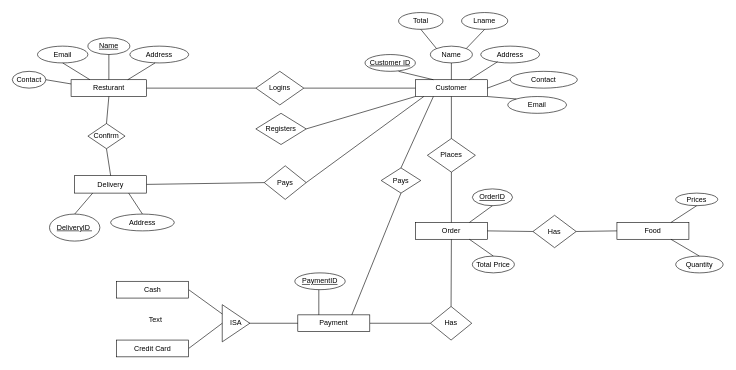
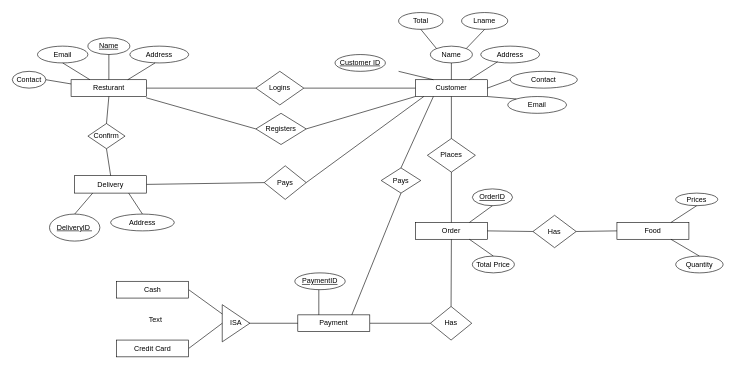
  <mxCell id="0" />
  <mxCell id="1" parent="0" />
  <mxCell id="2" value="" style="group" vertex="1" connectable="0" parent="1"><mxGeometry y="20" width="942" height="168" as="geometry" x="20" /></mxCell>
  <mxCell id="3" value="Contact" style="ellipse;whiteSpace=wrap;html=1;" vertex="1" parent="2"><mxGeometry y="98" width="56" height="28" as="geometry" /></mxCell>
  <mxCell id="4" value="Resturant" style="rounded=0;whiteSpace=wrap;html=1;" vertex="1" parent="2"><mxGeometry x="98" y="112" width="126" height="28" as="geometry" /></mxCell>
  <mxCell id="5" value="Email" style="ellipse;whiteSpace=wrap;html=1;" vertex="1" parent="2"><mxGeometry x="42" y="56" width="84" height="28" as="geometry" /></mxCell>
  <mxCell id="6" value="" style="endArrow=none;html=1;entryX=1;entryY=0.5;entryDx=0;entryDy=0;exitX=0;exitY=0.25;exitDx=0;exitDy=0;" edge="1" parent="2" source="4" target="3"><mxGeometry width="50" height="50" relative="1" as="geometry"><mxPoint x="98" y="126" as="sourcePoint" /><mxPoint x="106" y="84" as="targetPoint" /></mxGeometry></mxCell>
  <mxCell id="7" value="&lt;u&gt;Name&lt;/u&gt;" style="ellipse;whiteSpace=wrap;html=1;" vertex="1" parent="2"><mxGeometry x="126" y="42" width="70" height="28" as="geometry" /></mxCell>
  <mxCell id="8" value="" style="endArrow=none;html=1;" edge="1" parent="2"><mxGeometry width="50" height="50" relative="1" as="geometry"><mxPoint x="161" y="70" as="sourcePoint" /><mxPoint x="161" y="112" as="targetPoint" /></mxGeometry></mxCell>
  <mxCell id="9" value="Address" style="ellipse;whiteSpace=wrap;html=1;" vertex="1" parent="2"><mxGeometry x="196" y="56" width="98" height="28" as="geometry" /></mxCell>
  <mxCell id="10" value="" style="endArrow=none;html=1;exitX=0.75;exitY=0;exitDx=0;exitDy=0;" edge="1" parent="2" source="4"><mxGeometry width="50" height="50" relative="1" as="geometry"><mxPoint x="219" y="109" as="sourcePoint" /><mxPoint x="238" y="84" as="targetPoint" /></mxGeometry></mxCell>
  <mxCell id="11" value="" style="endArrow=none;html=1;entryX=0.5;entryY=1;entryDx=0;entryDy=0;exitX=0.25;exitY=0;exitDx=0;exitDy=0;" edge="1" parent="2" source="4" target="5"><mxGeometry width="50" height="50" relative="1" as="geometry"><mxPoint x="112" y="98" as="sourcePoint" /><mxPoint x="140" y="62" as="targetPoint" /></mxGeometry></mxCell>
  <mxCell id="12" value="Logins" style="rhombus;whiteSpace=wrap;html=1;" vertex="1" parent="2"><mxGeometry x="406" y="98" width="80" height="56" as="geometry" /></mxCell>
  <mxCell id="13" value="" style="endArrow=none;html=1;exitX=1;exitY=0.5;exitDx=0;exitDy=0;entryX=0;entryY=0.5;entryDx=0;entryDy=0;" edge="1" parent="2" source="4" target="12"><mxGeometry width="50" height="50" relative="1" as="geometry"><mxPoint x="336" y="126" as="sourcePoint" /><mxPoint x="386" y="76" as="targetPoint" /></mxGeometry></mxCell>
  <mxCell id="14" value="Customer" style="rounded=0;whiteSpace=wrap;html=1;" vertex="1" parent="2"><mxGeometry x="672" y="112" width="120" height="28" as="geometry" /></mxCell>
  <mxCell id="15" value="" style="endArrow=none;html=1;exitX=1;exitY=0.5;exitDx=0;exitDy=0;entryX=0;entryY=0.5;entryDx=0;entryDy=0;" edge="1" parent="2" source="12" target="14"><mxGeometry width="50" height="50" relative="1" as="geometry"><mxPoint x="574" y="126" as="sourcePoint" /><mxPoint x="624" y="76" as="targetPoint" /></mxGeometry></mxCell>
  <mxCell id="16" value="Email" style="ellipse;whiteSpace=wrap;html=1;" vertex="1" parent="2"><mxGeometry x="826" y="140" width="98" height="28" as="geometry" /></mxCell>
  <mxCell id="17" value="Contact" style="ellipse;whiteSpace=wrap;html=1;" vertex="1" parent="2"><mxGeometry x="830" y="98" width="112" height="28" as="geometry" /></mxCell>
  <mxCell id="18" value="Address" style="ellipse;whiteSpace=wrap;html=1;" vertex="1" parent="2"><mxGeometry x="781" y="56" width="98" height="28" as="geometry" /></mxCell>
  <mxCell id="19" value="Name" style="ellipse;whiteSpace=wrap;html=1;" vertex="1" parent="2"><mxGeometry x="697" y="56" width="70" height="28" as="geometry" /></mxCell>
  <mxCell id="20" value="Total" style="ellipse;whiteSpace=wrap;html=1;" vertex="1" parent="2"><mxGeometry x="644" width="74" height="28" as="geometry" /></mxCell>
  <mxCell id="21" value="Lname" style="ellipse;whiteSpace=wrap;html=1;" vertex="1" parent="2"><mxGeometry x="749" width="77" height="28" as="geometry" /></mxCell>
- <mxCell id="22" value="&lt;u&gt;Customer ID&lt;/u&gt;" style="ellipse;whiteSpace=wrap;html=1;" vertex="1" parent="2"><mxGeometry x="588" y="70" width="84" height="28" as="geometry" /></mxCell>
+ <mxCell id="22" value="&lt;u&gt;Customer ID&lt;/u&gt;" style="ellipse;whiteSpace=wrap;html=1;" vertex="1" parent="2"><mxGeometry x="538" y="70" width="84" height="28" as="geometry" /></mxCell>
  <mxCell id="23" value="" style="endArrow=none;html=1;entryX=0.25;entryY=0;entryDx=0;entryDy=0;" edge="1" parent="2" target="14"><mxGeometry width="50" height="50" relative="1" as="geometry"><mxPoint x="644" y="98" as="sourcePoint" /><mxPoint x="708" y="48" as="targetPoint" /></mxGeometry></mxCell>
  <mxCell id="24" value="" style="endArrow=none;html=1;exitX=0.5;exitY=1;exitDx=0;exitDy=0;entryX=0;entryY=0;entryDx=0;entryDy=0;" edge="1" parent="2" source="20" target="19"><mxGeometry width="50" height="50" relative="1" as="geometry"><mxPoint x="700" y="42" as="sourcePoint" /><mxPoint x="750" y="-8" as="targetPoint" /></mxGeometry></mxCell>
  <mxCell id="25" value="" style="endArrow=none;html=1;exitX=1;exitY=0;exitDx=0;exitDy=0;entryX=0.5;entryY=1;entryDx=0;entryDy=0;" edge="1" parent="2" source="19" target="21"><mxGeometry width="50" height="50" relative="1" as="geometry"><mxPoint x="770" y="42" as="sourcePoint" /><mxPoint x="820" y="-8" as="targetPoint" /></mxGeometry></mxCell>
  <mxCell id="26" value="" style="endArrow=none;html=1;exitX=0.75;exitY=0;exitDx=0;exitDy=0;entryX=0.286;entryY=0.929;entryDx=0;entryDy=0;entryPerimeter=0;" edge="1" parent="2" source="14" target="18"><mxGeometry width="50" height="50" relative="1" as="geometry"><mxPoint x="784" y="84" as="sourcePoint" /><mxPoint x="834" y="34" as="targetPoint" /></mxGeometry></mxCell>
  <mxCell id="27" value="" style="endArrow=none;html=1;exitX=1;exitY=0.5;exitDx=0;exitDy=0;entryX=0;entryY=0.5;entryDx=0;entryDy=0;" edge="1" parent="2" source="14" target="17"><mxGeometry width="50" height="50" relative="1" as="geometry"><mxPoint x="812" y="112" as="sourcePoint" /><mxPoint x="862" y="62" as="targetPoint" /></mxGeometry></mxCell>
  <mxCell id="28" value="" style="endArrow=none;html=1;exitX=1;exitY=1;exitDx=0;exitDy=0;exitPerimeter=0;entryX=0;entryY=0;entryDx=0;entryDy=0;" edge="1" parent="2" source="14" target="16"><mxGeometry width="50" height="50" relative="1" as="geometry"><mxPoint x="812" y="154" as="sourcePoint" /><mxPoint x="862" y="104" as="targetPoint" /></mxGeometry></mxCell>
  <mxCell id="29" value="" style="endArrow=none;html=1;exitX=0.5;exitY=0;exitDx=0;exitDy=0;entryX=0.5;entryY=1;entryDx=0;entryDy=0;" edge="1" parent="2" source="14" target="19"><mxGeometry width="50" height="50" relative="1" as="geometry"><mxPoint x="728" y="98" as="sourcePoint" /><mxPoint x="778" y="48" as="targetPoint" /></mxGeometry></mxCell>
  <mxCell id="30" value="Order" style="rounded=0;whiteSpace=wrap;html=1;" vertex="1" parent="1"><mxGeometry x="692" y="370" width="120" height="28" as="geometry" /></mxCell>
  <mxCell id="31" value="Places" style="rhombus;whiteSpace=wrap;html=1;" vertex="1" parent="1"><mxGeometry x="712" y="230" width="80" height="56" as="geometry" /></mxCell>
  <mxCell id="32" value="" style="endArrow=none;html=1;exitX=0.5;exitY=0;exitDx=0;exitDy=0;" edge="1" parent="1" source="31"><mxGeometry width="50" height="50" relative="1" as="geometry"><mxPoint x="748" y="188" as="sourcePoint" /><mxPoint x="752" y="160" as="targetPoint" /></mxGeometry></mxCell>
  <mxCell id="33" value="" style="endArrow=none;html=1;exitX=0.5;exitY=1;exitDx=0;exitDy=0;entryX=0.5;entryY=0;entryDx=0;entryDy=0;" edge="1" parent="1" source="31" target="30"><mxGeometry width="50" height="50" relative="1" as="geometry"><mxPoint x="748" y="314" as="sourcePoint" /><mxPoint x="798" y="264" as="targetPoint" /></mxGeometry></mxCell>
  <mxCell id="34" value="Food" style="rounded=0;whiteSpace=wrap;html=1;" vertex="1" parent="1"><mxGeometry x="1028" y="370" width="120" height="28" as="geometry" /></mxCell>
  <mxCell id="35" value="Has" style="rhombus;whiteSpace=wrap;html=1;" vertex="1" parent="1"><mxGeometry x="888" y="358" width="72" height="54" as="geometry" /></mxCell>
  <mxCell id="36" value="" style="endArrow=none;html=1;exitX=1;exitY=0.5;exitDx=0;exitDy=0;entryX=0;entryY=0.5;entryDx=0;entryDy=0;" edge="1" parent="1" source="30" target="35"><mxGeometry width="50" height="50" relative="1" as="geometry"><mxPoint x="860" y="384" as="sourcePoint" /><mxPoint x="896" y="356" as="targetPoint" /></mxGeometry></mxCell>
  <mxCell id="37" value="" style="endArrow=none;html=1;exitX=1;exitY=0.5;exitDx=0;exitDy=0;entryX=0;entryY=0.5;entryDx=0;entryDy=0;" edge="1" parent="1" source="35" target="34"><mxGeometry width="50" height="50" relative="1" as="geometry"><mxPoint x="986" y="384" as="sourcePoint" /><mxPoint x="1036" y="334" as="targetPoint" /></mxGeometry></mxCell>
  <mxCell id="38" value="&lt;u&gt;OrderID&lt;/u&gt;" style="ellipse;whiteSpace=wrap;html=1;" vertex="1" parent="1"><mxGeometry x="787" y="314" width="67" height="28" as="geometry" /></mxCell>
  <mxCell id="39" value="Total Price" style="ellipse;whiteSpace=wrap;html=1;" vertex="1" parent="1"><mxGeometry x="787" y="426" width="70" height="28" as="geometry" /></mxCell>
  <mxCell id="40" value="" style="endArrow=none;html=1;exitX=0.75;exitY=0;exitDx=0;exitDy=0;entryX=0.5;entryY=1;entryDx=0;entryDy=0;" edge="1" parent="1" source="30" target="38"><mxGeometry width="50" height="50" relative="1" as="geometry"><mxPoint x="776" y="342" as="sourcePoint" /><mxPoint x="821" y="356" as="targetPoint" /></mxGeometry></mxCell>
  <mxCell id="41" value="" style="endArrow=none;html=1;exitX=0.5;exitY=0;exitDx=0;exitDy=0;entryX=0.75;entryY=1;entryDx=0;entryDy=0;" edge="1" parent="1" source="39" target="30"><mxGeometry width="50" height="50" relative="1" as="geometry"><mxPoint x="790" y="412" as="sourcePoint" /><mxPoint x="840" y="362" as="targetPoint" /></mxGeometry></mxCell>
  <mxCell id="42" value="Prices" style="ellipse;whiteSpace=wrap;html=1;" vertex="1" parent="1"><mxGeometry x="1126" y="321" width="70" height="21" as="geometry" /></mxCell>
  <mxCell id="43" value="Quantity" style="ellipse;whiteSpace=wrap;html=1;" vertex="1" parent="1"><mxGeometry x="1126" y="426" width="79" height="28" as="geometry" /></mxCell>
  <mxCell id="44" value="" style="endArrow=none;html=1;exitX=0.75;exitY=0;exitDx=0;exitDy=0;entryX=0.5;entryY=1;entryDx=0;entryDy=0;" edge="1" parent="1" source="34" target="42"><mxGeometry width="50" height="50" relative="1" as="geometry"><mxPoint x="1154" y="356" as="sourcePoint" /><mxPoint x="1154" y="342" as="targetPoint" /></mxGeometry></mxCell>
  <mxCell id="45" value="" style="endArrow=none;html=1;exitX=0.75;exitY=1;exitDx=0;exitDy=0;entryX=0.5;entryY=0;entryDx=0;entryDy=0;" edge="1" parent="1" source="34" target="43"><mxGeometry width="50" height="50" relative="1" as="geometry"><mxPoint x="1126" y="412" as="sourcePoint" /><mxPoint x="1176" y="362" as="targetPoint" /></mxGeometry></mxCell>
  <mxCell id="46" value="Has" style="rhombus;whiteSpace=wrap;html=1;" vertex="1" parent="1"><mxGeometry x="717" y="510" width="69" height="56" as="geometry" /></mxCell>
  <mxCell id="47" value="" style="endArrow=none;html=1;exitX=0.5;exitY=0;exitDx=0;exitDy=0;entryX=0.5;entryY=1;entryDx=0;entryDy=0;" edge="1" parent="1" source="46" target="30"><mxGeometry width="50" height="50" relative="1" as="geometry"><mxPoint x="717" y="490" as="sourcePoint" /><mxPoint x="767" y="440" as="targetPoint" /></mxGeometry></mxCell>
  <mxCell id="48" value="" style="endArrow=none;html=1;entryX=0;entryY=0.5;entryDx=0;entryDy=0;exitX=1;exitY=0.5;exitDx=0;exitDy=0;" edge="1" parent="1" source="49" target="46"><mxGeometry width="50" height="50" relative="1" as="geometry"><mxPoint x="622" y="538" as="sourcePoint" /><mxPoint x="689" y="516" as="targetPoint" /></mxGeometry></mxCell>
  <mxCell id="49" value="Payment" style="rounded=0;whiteSpace=wrap;html=1;" vertex="1" parent="1"><mxGeometry x="496" y="524" width="120" height="28" as="geometry" /></mxCell>
  <mxCell id="50" value="" style="endArrow=none;html=1;" edge="1" parent="1"><mxGeometry width="50" height="50" relative="1" as="geometry"><mxPoint x="531" y="524" as="sourcePoint" /><mxPoint x="531" y="482" as="targetPoint" /></mxGeometry></mxCell>
  <mxCell id="51" value="&lt;u&gt;PaymentID&lt;/u&gt;" style="ellipse;whiteSpace=wrap;html=1;" vertex="1" parent="1"><mxGeometry x="491" y="454" width="84" height="28" as="geometry" /></mxCell>
  <mxCell id="52" value="" style="endArrow=none;html=1;exitX=0;exitY=0.5;exitDx=0;exitDy=0;" edge="1" parent="1" source="49"><mxGeometry width="50" height="50" relative="1" as="geometry"><mxPoint x="454" y="538" as="sourcePoint" /><mxPoint x="412" y="538" as="targetPoint" /></mxGeometry></mxCell>
  <mxCell id="53" value="ISA" style="triangle;whiteSpace=wrap;html=1;" vertex="1" parent="1"><mxGeometry x="370" y="507" width="46" height="62" as="geometry" /></mxCell>
  <mxCell id="54" value="" style="endArrow=none;html=1;exitX=0;exitY=0.25;exitDx=0;exitDy=0;" edge="1" parent="1" source="53"><mxGeometry width="50" height="50" relative="1" as="geometry"><mxPoint x="342" y="496" as="sourcePoint" /><mxPoint x="314" y="482" as="targetPoint" /></mxGeometry></mxCell>
  <mxCell id="55" value="" style="endArrow=none;html=1;exitX=0;exitY=0.5;exitDx=0;exitDy=0;" edge="1" parent="1" source="53"><mxGeometry width="50" height="50" relative="1" as="geometry"><mxPoint x="342" y="552" as="sourcePoint" /><mxPoint x="314" y="580" as="targetPoint" /></mxGeometry></mxCell>
  <mxCell id="56" value="Cash" style="rounded=0;whiteSpace=wrap;html=1;" vertex="1" parent="1"><mxGeometry x="194" y="468" width="120" height="28" as="geometry" /></mxCell>
  <mxCell id="57" value="Credit Card" style="rounded=0;whiteSpace=wrap;html=1;" vertex="1" parent="1"><mxGeometry x="194" y="566" width="120" height="28" as="geometry" /></mxCell>
  <mxCell id="58" value="Pays" style="rhombus;whiteSpace=wrap;html=1;" vertex="1" parent="1"><mxGeometry x="635" y="279" width="66" height="42" as="geometry" /></mxCell>
  <mxCell id="59" value="" style="endArrow=none;html=1;exitX=0.5;exitY=1;exitDx=0;exitDy=0;entryX=0.75;entryY=0;entryDx=0;entryDy=0;" edge="1" parent="1" source="58" target="49"><mxGeometry width="50" height="50" relative="1" as="geometry"><mxPoint x="636" y="356" as="sourcePoint" /><mxPoint x="686" y="306" as="targetPoint" /></mxGeometry></mxCell>
  <mxCell id="60" value="" style="endArrow=none;html=1;exitX=0.5;exitY=0;exitDx=0;exitDy=0;entryX=0.25;entryY=1;entryDx=0;entryDy=0;" edge="1" parent="1" source="58" target="14"><mxGeometry width="50" height="50" relative="1" as="geometry"><mxPoint x="678" y="216" as="sourcePoint" /><mxPoint x="728" y="166" as="targetPoint" /></mxGeometry></mxCell>
  <mxCell id="61" value="Registers" style="rhombus;whiteSpace=wrap;html=1;" vertex="1" parent="1"><mxGeometry x="426" y="188" width="84" height="52" as="geometry" /></mxCell>
+ <mxCell id="62" value="" style="endArrow=none;html=1;exitX=0;exitY=0.5;exitDx=0;exitDy=0;entryX=0.992;entryY=1.071;entryDx=0;entryDy=0;entryPerimeter=0;" edge="1" parent="1" source="61" target="4"><mxGeometry width="50" height="50" relative="1" as="geometry"><mxPoint x="314" y="188" as="sourcePoint" /><mxPoint x="364" y="138" as="targetPoint" /></mxGeometry></mxCell>
  <mxCell id="63" value="" style="endArrow=none;html=1;exitX=1;exitY=0.5;exitDx=0;exitDy=0;" edge="1" parent="1" source="61"><mxGeometry width="50" height="50" relative="1" as="geometry"><mxPoint x="594" y="188" as="sourcePoint" /><mxPoint x="692" y="160" as="targetPoint" /></mxGeometry></mxCell>
  <mxCell id="64" value="Delivery" style="rounded=0;whiteSpace=wrap;html=1;" vertex="1" parent="1"><mxGeometry x="124" y="292" width="120" height="29" as="geometry" /></mxCell>
  <mxCell id="65" value="Confirm" style="rhombus;whiteSpace=wrap;html=1;" vertex="1" parent="1"><mxGeometry x="146" y="205" width="62" height="42" as="geometry" /></mxCell>
  <mxCell id="66" value="" style="endArrow=none;html=1;exitX=0.5;exitY=0;exitDx=0;exitDy=0;entryX=0.5;entryY=1;entryDx=0;entryDy=0;" edge="1" parent="1" source="65" target="4"><mxGeometry width="50" height="50" relative="1" as="geometry"><mxPoint x="188" y="174" as="sourcePoint" /><mxPoint x="238" y="124" as="targetPoint" /></mxGeometry></mxCell>
  <mxCell id="67" value="" style="endArrow=none;html=1;exitX=0.5;exitY=1;exitDx=0;exitDy=0;entryX=0.5;entryY=0;entryDx=0;entryDy=0;" edge="1" parent="1" source="65" target="64"><mxGeometry width="50" height="50" relative="1" as="geometry"><mxPoint x="188" y="258" as="sourcePoint" /><mxPoint x="238" y="208" as="targetPoint" /></mxGeometry></mxCell>
  <mxCell id="68" value="Address" style="ellipse;whiteSpace=wrap;html=1;" vertex="1" parent="1"><mxGeometry x="184" y="356" width="106" height="28" as="geometry" /></mxCell>
  <mxCell id="69" value="&lt;u&gt;DeliveryID&amp;nbsp;&lt;/u&gt;" style="ellipse;whiteSpace=wrap;html=1;" vertex="1" parent="1"><mxGeometry x="82" y="356" width="84" height="45" as="geometry" /></mxCell>
  <mxCell id="70" value="" style="endArrow=none;html=1;exitX=0.5;exitY=0;exitDx=0;exitDy=0;entryX=0.25;entryY=1;entryDx=0;entryDy=0;" edge="1" parent="1" source="69" target="64"><mxGeometry width="50" height="50" relative="1" as="geometry"><mxPoint x="132" y="342" as="sourcePoint" /><mxPoint x="160" y="328" as="targetPoint" /></mxGeometry></mxCell>
  <mxCell id="71" value="" style="endArrow=none;html=1;exitX=0.5;exitY=0;exitDx=0;exitDy=0;entryX=0.75;entryY=1;entryDx=0;entryDy=0;" edge="1" parent="1" source="68" target="64"><mxGeometry width="50" height="50" relative="1" as="geometry"><mxPoint x="230" y="342" as="sourcePoint" /><mxPoint x="280" y="292" as="targetPoint" /></mxGeometry></mxCell>
  <mxCell id="72" value="Text" style="text;html=1;resizable=0;points=[];autosize=1;align=left;verticalAlign=top;spacingTop=-4;" vertex="1" parent="1"><mxGeometry x="246" y="523" width="42" height="14" as="geometry" /></mxCell>
  <mxCell id="73" value="Pays" style="rhombus;whiteSpace=wrap;html=1;" vertex="1" parent="1"><mxGeometry x="440" y="275.5" width="70" height="56" as="geometry" /></mxCell>
  <mxCell id="74" value="" style="endArrow=none;html=1;exitX=1;exitY=0.5;exitDx=0;exitDy=0;entryX=0;entryY=0.5;entryDx=0;entryDy=0;" edge="1" parent="1" source="64" target="73"><mxGeometry width="50" height="50" relative="1" as="geometry"><mxPoint x="314" y="300" as="sourcePoint" /><mxPoint x="364" y="250" as="targetPoint" /></mxGeometry></mxCell>
  <mxCell id="75" value="" style="endArrow=none;html=1;exitX=1;exitY=0.5;exitDx=0;exitDy=0;" edge="1" parent="1" source="73"><mxGeometry width="50" height="50" relative="1" as="geometry"><mxPoint x="552" y="258" as="sourcePoint" /><mxPoint x="706" y="160" as="targetPoint" /></mxGeometry></mxCell>
